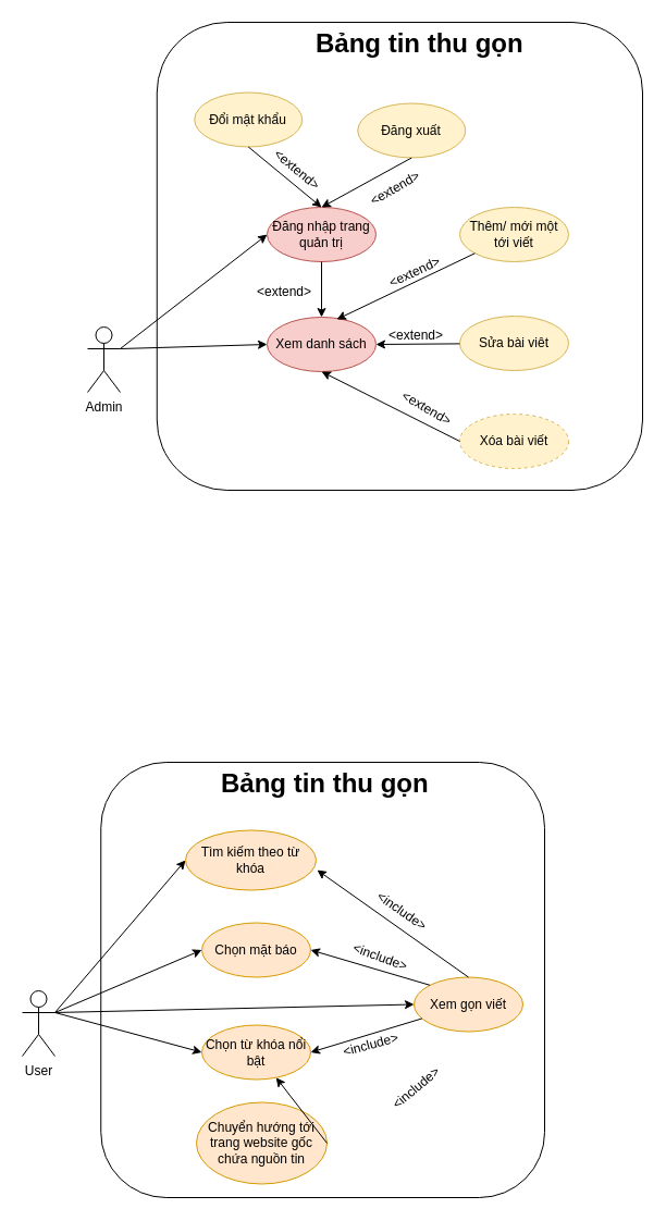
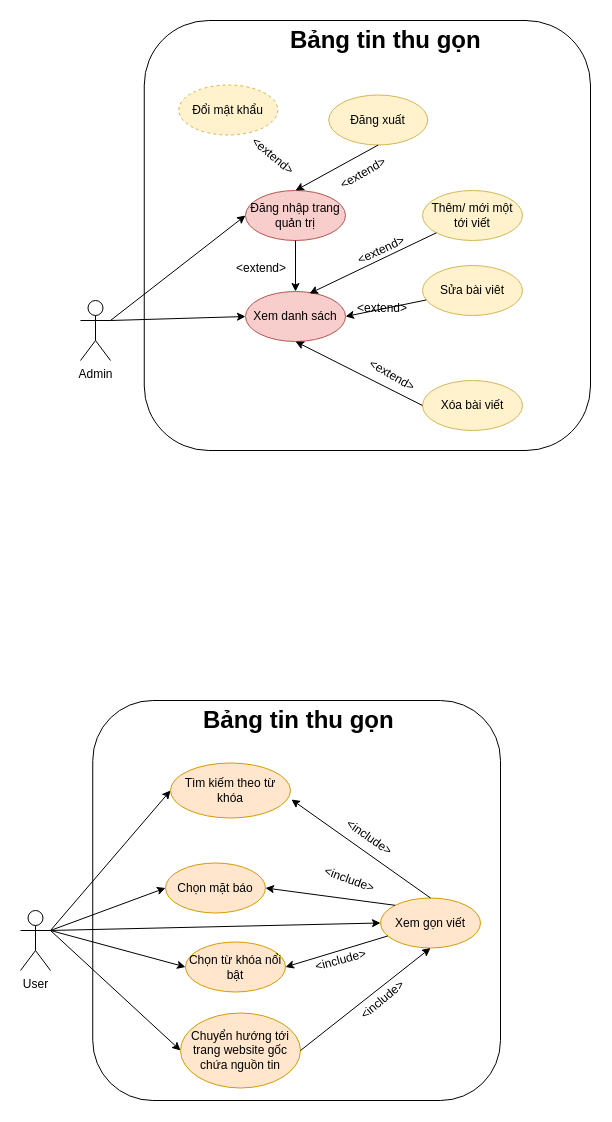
  <mxCell id="0" />
  <mxCell id="1" parent="0" />
  <mxCell id="2" value="" style="rounded=1;whiteSpace=wrap;html=1;" vertex="1" parent="1"><mxGeometry x="92.25" y="700" width="407.75" height="400" as="geometry" /></mxCell>
  <mxCell id="3" value="" style="rounded=1;whiteSpace=wrap;html=1;" parent="1" vertex="1"><mxGeometry x="143.75" y="20" width="446.25" height="430" as="geometry" /></mxCell>
  <mxCell id="4" value="Admin" style="shape=umlActor;verticalLabelPosition=bottom;verticalAlign=top;html=1;outlineConnect=0;" parent="1" vertex="1"><mxGeometry x="80" y="300" width="30" height="60" as="geometry" /></mxCell>
  <mxCell id="5" value="" style="endArrow=classic;html=1;rounded=0;entryX=0;entryY=0.5;entryDx=0;entryDy=0;exitX=1;exitY=0.333;exitDx=0;exitDy=0;exitPerimeter=0;" parent="1" source="4" target="7" edge="1"><mxGeometry width="50" height="50" relative="1" as="geometry"><mxPoint x="110" y="310" as="sourcePoint" /><mxPoint x="240" y="195" as="targetPoint" /></mxGeometry></mxCell>
  <mxCell id="6" value="" style="endArrow=classic;html=1;rounded=0;entryX=0;entryY=0.5;entryDx=0;entryDy=0;" parent="1" target="12" edge="1"><mxGeometry width="50" height="50" relative="1" as="geometry"><mxPoint x="110" y="320" as="sourcePoint" /><mxPoint x="249" y="292" as="targetPoint" /></mxGeometry></mxCell>
  <mxCell id="7" value="Đăng nhập trang quản trị" style="ellipse;whiteSpace=wrap;html=1;fillColor=#f8cecc;strokeColor=#b85450;" parent="1" vertex="1"><mxGeometry x="245" y="190" width="100" height="50" as="geometry" /></mxCell>
- <mxCell id="8" value="Đổi mật khẩu" style="ellipse;whiteSpace=wrap;html=1;fillColor=#fff2cc;strokeColor=#d6b656;" parent="1" vertex="1"><mxGeometry x="178.25" y="84.5" width="99" height="50" as="geometry" /></mxCell>
+ <mxCell id="8" value="Đổi mật khẩu" style="ellipse;whiteSpace=wrap;html=1;fillColor=#fff2cc;strokeColor=#d6b656;dashed=1;" parent="1" vertex="1"><mxGeometry x="178.25" y="84.5" width="99" height="50" as="geometry" /></mxCell>
  <mxCell id="9" value="Đăng xuất" style="ellipse;whiteSpace=wrap;html=1;fillColor=#fff2cc;strokeColor=#d6b656;" parent="1" vertex="1"><mxGeometry x="328.25" y="94.5" width="99" height="50" as="geometry" /></mxCell>
- <mxCell id="10" value="" style="endArrow=classic;html=1;rounded=0;exitX=0.5;exitY=1;exitDx=0;exitDy=0;entryX=0.5;entryY=0;entryDx=0;entryDy=0;" parent="1" source="8" target="7" edge="1"><mxGeometry width="50" height="50" relative="1" as="geometry"><mxPoint x="355" y="200" as="sourcePoint" /><mxPoint x="405" y="150" as="targetPoint" /></mxGeometry></mxCell>
  <mxCell id="11" value="" style="endArrow=classic;html=1;rounded=0;exitX=0.5;exitY=1;exitDx=0;exitDy=0;" parent="1" source="9" edge="1"><mxGeometry width="50" height="50" relative="1" as="geometry"><mxPoint x="254.5" y="140" as="sourcePoint" /><mxPoint x="295" y="190" as="targetPoint" /></mxGeometry></mxCell>
  <mxCell id="12" value="Xem danh sách" style="ellipse;whiteSpace=wrap;html=1;fillColor=#f8cecc;strokeColor=#b85450;" parent="1" vertex="1"><mxGeometry x="245" y="291" width="100" height="50" as="geometry" /></mxCell>
  <mxCell id="13" value="Thêm/ mới một tới viết" style="ellipse;whiteSpace=wrap;html=1;fillColor=#fff2cc;strokeColor=#d6b656;" parent="1" vertex="1"><mxGeometry x="422" y="190" width="100" height="50" as="geometry" /></mxCell>
- <mxCell id="14" value="Sửa bài viêt" style="ellipse;whiteSpace=wrap;html=1;fillColor=#fff2cc;strokeColor=#d6b656;" parent="1" vertex="1"><mxGeometry x="422" y="290" width="100" height="50" as="geometry" /></mxCell>
- <mxCell id="15" value="Xóa bài viết" style="ellipse;whiteSpace=wrap;html=1;fillColor=#fff2cc;strokeColor=#d6b656;dashed=1;" parent="1" vertex="1"><mxGeometry x="422" y="380" width="100" height="50" as="geometry" /></mxCell>
+ <mxCell id="14" value="Sửa bài viêt" style="ellipse;whiteSpace=wrap;html=1;fillColor=#fff2cc;strokeColor=#d6b656;" parent="1" vertex="1"><mxGeometry x="422" y="265" width="100" height="50" as="geometry" /></mxCell>
+ <mxCell id="15" value="Xóa bài viết" style="ellipse;whiteSpace=wrap;html=1;fillColor=#fff2cc;strokeColor=#d6b656;" parent="1" vertex="1"><mxGeometry x="422" y="380" width="100" height="50" as="geometry" /></mxCell>
  <mxCell id="16" value="" style="endArrow=classic;html=1;rounded=0;exitX=0;exitY=0.5;exitDx=0;exitDy=0;entryX=0.5;entryY=1;entryDx=0;entryDy=0;" parent="1" source="15" target="12" edge="1"><mxGeometry width="50" height="50" relative="1" as="geometry"><mxPoint x="365" y="395" as="sourcePoint" /><mxPoint x="352.789" y="472.352" as="targetPoint" /></mxGeometry></mxCell>
  <mxCell id="17" value="" style="endArrow=classic;html=1;rounded=0;entryX=1;entryY=0.5;entryDx=0;entryDy=0;" parent="1" source="14" target="12" edge="1"><mxGeometry width="50" height="50" relative="1" as="geometry"><mxPoint x="525" y="480" as="sourcePoint" /><mxPoint x="355" y="385" as="targetPoint" /></mxGeometry></mxCell>
  <mxCell id="18" value="" style="endArrow=classic;html=1;rounded=0;entryX=0.64;entryY=0.04;entryDx=0;entryDy=0;entryPerimeter=0;" parent="1" source="13" target="12" edge="1"><mxGeometry width="50" height="50" relative="1" as="geometry"><mxPoint x="445" y="250" as="sourcePoint" /><mxPoint x="355" y="250" as="targetPoint" /></mxGeometry></mxCell>
  <mxCell id="19" value="&amp;lt;extend&amp;gt;" style="text;html=1;strokeColor=none;fillColor=none;align=center;verticalAlign=middle;whiteSpace=wrap;rounded=0;rotation=-25;" parent="1" vertex="1"><mxGeometry x="350.5" y="235" width="60" height="30" as="geometry" /></mxCell>
  <mxCell id="20" value="&amp;lt;extend&amp;gt;" style="text;html=1;strokeColor=none;fillColor=none;align=center;verticalAlign=middle;whiteSpace=wrap;rounded=0;rotation=0;" parent="1" vertex="1"><mxGeometry x="351.75" y="293" width="60" height="30" as="geometry" /></mxCell>
  <mxCell id="21" value="&amp;lt;extend&amp;gt;" style="text;html=1;strokeColor=none;fillColor=none;align=center;verticalAlign=middle;whiteSpace=wrap;rounded=0;rotation=30;" parent="1" vertex="1"><mxGeometry x="362" y="360" width="60" height="30" as="geometry" /></mxCell>
  <mxCell id="22" value="&amp;lt;include&amp;gt;" style="text;html=1;strokeColor=none;fillColor=none;align=center;verticalAlign=middle;whiteSpace=wrap;rounded=0;rotation=-40;" parent="1" vertex="1"><mxGeometry x="341.5" y="985" width="80.5" height="30" as="geometry" /></mxCell>
  <mxCell id="23" value="&amp;lt;extend&amp;gt;" style="text;html=1;strokeColor=none;fillColor=none;align=center;verticalAlign=middle;whiteSpace=wrap;rounded=0;rotation=40;" parent="1" vertex="1"><mxGeometry x="243.25" y="140.5" width="60" height="30" as="geometry" /></mxCell>
  <mxCell id="24" value="&amp;lt;extend&amp;gt;" style="text;html=1;strokeColor=none;fillColor=none;align=center;verticalAlign=middle;whiteSpace=wrap;rounded=0;rotation=-30;" parent="1" vertex="1"><mxGeometry x="332.5" y="158" width="60" height="30" as="geometry" /></mxCell>
  <mxCell id="25" value="" style="endArrow=classic;html=1;rounded=0;entryX=0;entryY=0.5;entryDx=0;entryDy=0;exitX=1;exitY=0.333;exitDx=0;exitDy=0;exitPerimeter=0;" parent="1" source="34" target="29" edge="1"><mxGeometry width="50" height="50" relative="1" as="geometry"><mxPoint x="110" y="905" as="sourcePoint" /><mxPoint x="240" y="790" as="targetPoint" /></mxGeometry></mxCell>
  <mxCell id="26" value="" style="endArrow=classic;html=1;rounded=0;entryX=0;entryY=0.5;entryDx=0;entryDy=0;startArrow=none;exitX=1;exitY=0.333;exitDx=0;exitDy=0;exitPerimeter=0;" parent="1" source="34" target="30" edge="1"><mxGeometry width="50" height="50" relative="1" as="geometry"><mxPoint x="110" y="915" as="sourcePoint" /><mxPoint x="249" y="887" as="targetPoint" /></mxGeometry></mxCell>
  <mxCell id="27" value="" style="endArrow=classic;html=1;rounded=0;entryX=0;entryY=0.5;entryDx=0;entryDy=0;exitX=1;exitY=0.333;exitDx=0;exitDy=0;exitPerimeter=0;" parent="1" source="34" target="31" edge="1"><mxGeometry width="50" height="50" relative="1" as="geometry"><mxPoint x="120" y="925" as="sourcePoint" /><mxPoint x="255" y="965" as="targetPoint" /></mxGeometry></mxCell>
+ <mxCell id="28" value="" style="endArrow=classic;html=1;rounded=0;entryX=0;entryY=0.5;entryDx=0;entryDy=0;exitX=1;exitY=0.333;exitDx=0;exitDy=0;exitPerimeter=0;" parent="1" source="34" target="32" edge="1"><mxGeometry width="50" height="50" relative="1" as="geometry"><mxPoint x="110" y="915" as="sourcePoint" /><mxPoint x="240" y="1055" as="targetPoint" /></mxGeometry></mxCell>
  <mxCell id="29" value="Tìm kiếm theo từ khóa" style="ellipse;whiteSpace=wrap;html=1;fillColor=#ffe6cc;strokeColor=#d79b00;" parent="1" vertex="1"><mxGeometry x="170" y="762.5" width="120" height="55" as="geometry" /></mxCell>
- <mxCell id="30" value="Chọn mặt báo" style="ellipse;whiteSpace=wrap;html=1;fillColor=#ffe6cc;strokeColor=#d79b00;" parent="1" vertex="1"><mxGeometry x="185" y="847.5" width="100" height="50" as="geometry" /></mxCell>
+ <mxCell id="30" value="Chọn mặt báo" style="ellipse;whiteSpace=wrap;html=1;fillColor=#ffe6cc;strokeColor=#d79b00;" parent="1" vertex="1"><mxGeometry x="165" y="862.5" width="100" height="50" as="geometry" /></mxCell>
  <mxCell id="31" value="Chọn từ khóa nổi bật" style="ellipse;whiteSpace=wrap;html=1;fillColor=#ffe6cc;strokeColor=#d79b00;" parent="1" vertex="1"><mxGeometry x="185" y="941.5" width="100" height="50" as="geometry" /></mxCell>
  <mxCell id="32" value="Chuyển hướng tới trang website gốc chứa nguồn tin" style="ellipse;whiteSpace=wrap;html=1;fillColor=#ffe6cc;strokeColor=#d79b00;" parent="1" vertex="1"><mxGeometry x="180" y="1012.5" width="120" height="75" as="geometry" /></mxCell>
  <mxCell id="33" value="Xem gọn viết" style="ellipse;whiteSpace=wrap;html=1;fillColor=#ffe6cc;strokeColor=#d79b00;" parent="1" vertex="1"><mxGeometry x="380" y="897.5" width="100" height="50" as="geometry" /></mxCell>
  <mxCell id="34" value="User" style="shape=umlActor;verticalLabelPosition=bottom;verticalAlign=top;html=1;outlineConnect=0;" parent="1" vertex="1"><mxGeometry x="20" y="910" width="30" height="60" as="geometry" /></mxCell>
  <mxCell id="35" value="" style="endArrow=classic;html=1;rounded=0;entryX=1.008;entryY=0.664;entryDx=0;entryDy=0;entryPerimeter=0;exitX=0.5;exitY=0;exitDx=0;exitDy=0;" parent="1" source="33" target="29" edge="1"><mxGeometry width="50" height="50" relative="1" as="geometry"><mxPoint x="350" y="940" as="sourcePoint" /><mxPoint x="400" y="890" as="targetPoint" /></mxGeometry></mxCell>
- <mxCell id="36" value="" style="endArrow=classic;html=1;rounded=0;exitX=1;exitY=0.5;exitDx=0;exitDy=0;" parent="1" source="32" target="31" edge="1"><mxGeometry width="50" height="50" relative="1" as="geometry"><mxPoint x="370" y="1100" as="sourcePoint" /><mxPoint x="470" y="970" as="targetPoint" /></mxGeometry></mxCell>
+ <mxCell id="36" value="" style="endArrow=classic;html=1;rounded=0;exitX=1;exitY=0.5;exitDx=0;exitDy=0;entryX=0.5;entryY=1;entryDx=0;entryDy=0;" parent="1" source="32" target="33" edge="1"><mxGeometry width="50" height="50" relative="1" as="geometry"><mxPoint x="370" y="1100" as="sourcePoint" /><mxPoint x="470" y="970" as="targetPoint" /></mxGeometry></mxCell>
  <mxCell id="37" value="" style="endArrow=classic;html=1;rounded=0;exitX=1;exitY=0.333;exitDx=0;exitDy=0;exitPerimeter=0;entryX=0;entryY=0.5;entryDx=0;entryDy=0;" parent="1" source="34" target="33" edge="1"><mxGeometry width="50" height="50" relative="1" as="geometry"><mxPoint x="450" y="860" as="sourcePoint" /><mxPoint x="500" y="810" as="targetPoint" /></mxGeometry></mxCell>
  <mxCell id="38" value="&amp;lt;include&amp;gt;" style="text;html=1;strokeColor=none;fillColor=none;align=center;verticalAlign=middle;whiteSpace=wrap;rounded=0;rotation=35;" parent="1" vertex="1"><mxGeometry x="329" y="821.5" width="80.5" height="30" as="geometry" /></mxCell>
  <mxCell id="39" value="" style="endArrow=classic;html=1;rounded=0;entryX=1;entryY=0.5;entryDx=0;entryDy=0;exitX=0;exitY=0;exitDx=0;exitDy=0;" parent="1" source="33" target="30" edge="1"><mxGeometry width="50" height="50" relative="1" as="geometry"><mxPoint x="480" y="1050" as="sourcePoint" /><mxPoint x="530" y="1000" as="targetPoint" /></mxGeometry></mxCell>
  <mxCell id="40" value="&amp;lt;include&amp;gt;" style="text;html=1;strokeColor=none;fillColor=none;align=center;verticalAlign=middle;whiteSpace=wrap;rounded=0;rotation=20;" parent="1" vertex="1"><mxGeometry x="308.5" y="863.5" width="80.5" height="30" as="geometry" /></mxCell>
  <mxCell id="41" value="" style="endArrow=classic;html=1;rounded=0;entryX=1;entryY=0.5;entryDx=0;entryDy=0;" parent="1" source="33" target="31" edge="1"><mxGeometry width="50" height="50" relative="1" as="geometry"><mxPoint x="500" y="1120" as="sourcePoint" /><mxPoint x="550" y="1070" as="targetPoint" /></mxGeometry></mxCell>
  <mxCell id="42" value="&amp;lt;include&amp;gt;" style="text;html=1;strokeColor=none;fillColor=none;align=center;verticalAlign=middle;whiteSpace=wrap;rounded=0;rotation=-15;" parent="1" vertex="1"><mxGeometry x="299.5" y="944.5" width="80.5" height="30" as="geometry" /></mxCell>
  <mxCell id="43" value="&lt;h1&gt;Bảng tin thu gọn&lt;/h1&gt;" style="text;html=1;strokeColor=none;fillColor=none;spacing=5;spacingTop=-20;whiteSpace=wrap;overflow=hidden;rounded=0;shadow=1;" vertex="1" parent="1"><mxGeometry x="198.25" y="700" width="229" height="40" as="geometry" /></mxCell>
  <mxCell id="44" value="&lt;h1&gt;Bảng tin thu gọn&lt;/h1&gt;" style="text;html=1;strokeColor=none;fillColor=none;spacing=5;spacingTop=-20;whiteSpace=wrap;overflow=hidden;rounded=0;shadow=1;" vertex="1" parent="1"><mxGeometry x="285" y="20" width="229" height="40" as="geometry" /></mxCell>
  <mxCell id="45" value="" style="endArrow=classic;html=1;rounded=0;exitX=0.5;exitY=1;exitDx=0;exitDy=0;entryX=0.5;entryY=0;entryDx=0;entryDy=0;" edge="1" parent="1" source="7" target="12"><mxGeometry width="50" height="50" relative="1" as="geometry"><mxPoint x="360" y="320" as="sourcePoint" /><mxPoint x="410" y="270" as="targetPoint" /></mxGeometry></mxCell>
  <mxCell id="46" value="&amp;lt;extend&amp;gt;" style="text;html=1;strokeColor=none;fillColor=none;align=center;verticalAlign=middle;whiteSpace=wrap;rounded=0;rotation=0;" vertex="1" parent="1"><mxGeometry x="231" y="253" width="60" height="30" as="geometry" /></mxCell>
